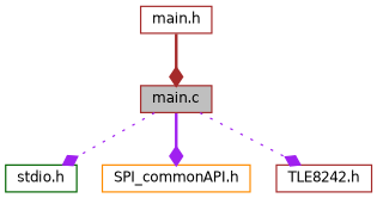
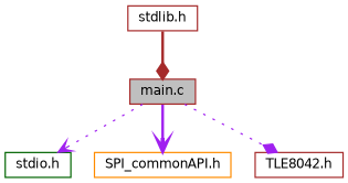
  digraph {
    node [color=brown fillcolor=white fontname=Helvetica fontsize=10 shape=record style=filled]
    edge [arrowhead=vee color=purple fontname=Helvetica fontsize=10 labelfontname=Helvetica labelfontsize=10 style=dotted]
    n1 [fillcolor=grey75 fontcolor=black height=0.2 label="main.c" width=0.4]
    n2 [color=darkgreen height=0.2 label="stdio.h" width=0.4]
    n3 [color=darkorange height=0.2 label="SPI_commonAPI.h" width=0.4]
-   n4 [height=0.2 label="TLE8242.h" width=0.4]
-   n5 [height=0.2 label="main.h" width=0.4]
-   n1 -> n2 [arrowhead=diamond]
-   n1 -> n3 [arrowhead=diamond style=bold]
+   n4 [height=0.2 label="TLE8042.h" width=0.4]
+   n5 [height=0.2 label="stdlib.h" width=0.4]
+   n1 -> n2
+   n1 -> n3 [style=bold]
    n1 -> n4 [arrowhead=diamond]
    n5 -> n1 [arrowhead=diamond color=brown style=bold]
  }
